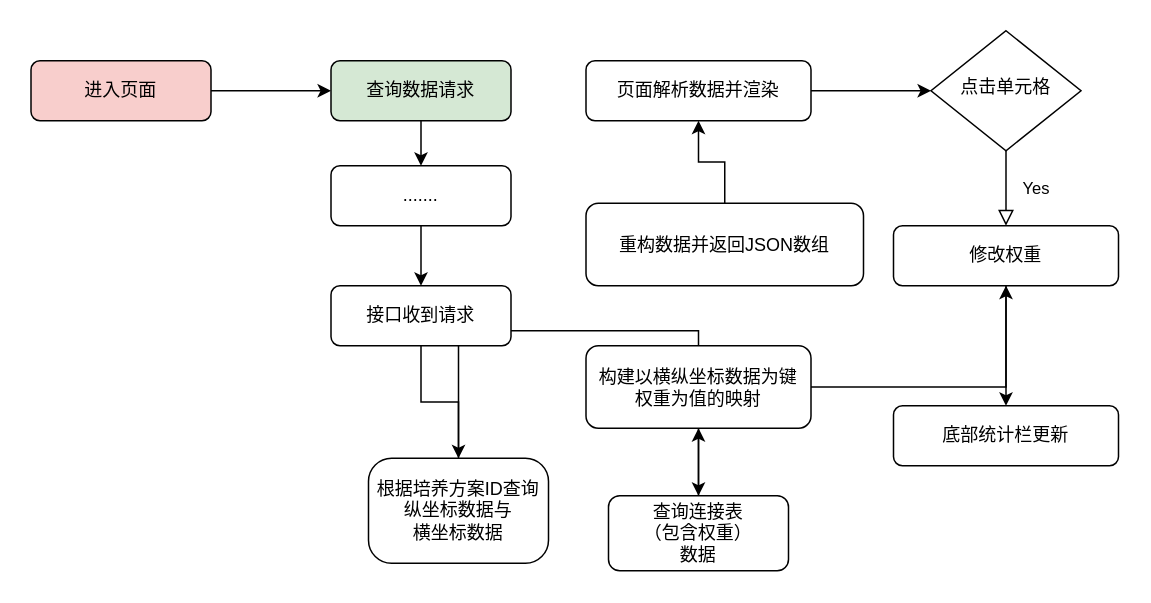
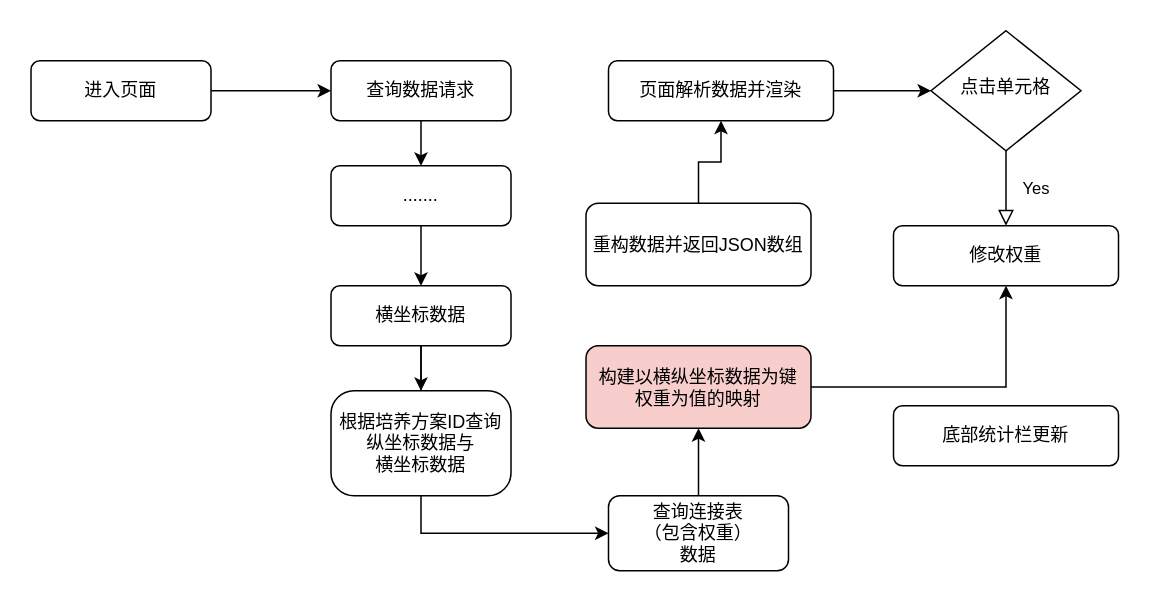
  <mxCell id="0" />
  <mxCell id="1" parent="0" />
  <mxCell id="2" value="" style="edgeStyle=orthogonalEdgeStyle;rounded=0;orthogonalLoop=1;jettySize=auto;html=1;" edge="1" parent="1" source="3" target="5"><mxGeometry relative="1" as="geometry" /></mxCell>
- <mxCell id="3" value="进入页面" style="rounded=1;whiteSpace=wrap;html=1;fontSize=12;glass=0;strokeWidth=1;shadow=0;fillColor=#f8cecc;" parent="1" vertex="1"><mxGeometry x="20" y="40" width="120" height="40" as="geometry" /></mxCell>
+ <mxCell id="3" value="进入页面" style="rounded=1;whiteSpace=wrap;html=1;fontSize=12;glass=0;strokeWidth=1;shadow=0;" parent="1" vertex="1"><mxGeometry x="20" y="40" width="120" height="40" as="geometry" /></mxCell>
  <mxCell id="4" value="" style="edgeStyle=orthogonalEdgeStyle;rounded=0;orthogonalLoop=1;jettySize=auto;html=1;" edge="1" parent="1" source="5" target="7"><mxGeometry relative="1" as="geometry" /></mxCell>
- <mxCell id="5" value="查询数据请求" style="rounded=1;whiteSpace=wrap;html=1;fontSize=12;glass=0;strokeWidth=1;shadow=0;fillColor=#d5e8d4;" vertex="1" parent="1"><mxGeometry x="220" y="40" width="120" height="40" as="geometry" /></mxCell>
+ <mxCell id="5" value="查询数据请求" style="rounded=1;whiteSpace=wrap;html=1;fontSize=12;glass=0;strokeWidth=1;shadow=0;" vertex="1" parent="1"><mxGeometry x="220" y="40" width="120" height="40" as="geometry" /></mxCell>
  <mxCell id="6" value="" style="edgeStyle=orthogonalEdgeStyle;rounded=0;orthogonalLoop=1;jettySize=auto;html=1;" edge="1" parent="1" source="7" target="10"><mxGeometry relative="1" as="geometry" /></mxCell>
  <mxCell id="7" value="......." style="rounded=1;whiteSpace=wrap;html=1;fontSize=12;glass=0;strokeWidth=1;shadow=0;" vertex="1" parent="1"><mxGeometry x="220" y="110" width="120" height="40" as="geometry" /></mxCell>
  <mxCell id="8" value="" style="edgeStyle=orthogonalEdgeStyle;rounded=0;orthogonalLoop=1;jettySize=auto;html=1;" edge="1" parent="1" source="10" target="11"><mxGeometry relative="1" as="geometry" /></mxCell>
  <mxCell id="9" value="" style="edgeStyle=orthogonalEdgeStyle;rounded=0;orthogonalLoop=1;jettySize=auto;html=1;exitX=0.5;exitY=1;exitDx=0;exitDy=0;" edge="1" parent="1" source="11" target="13"><mxGeometry relative="1" as="geometry"><mxPoint x="420" y="270" as="sourcePoint" /><Array as="points"><mxPoint x="280" y="220" /><mxPoint x="280" y="220" /></Array></mxGeometry></mxCell>
- <mxCell id="10" value="接口收到请求" style="rounded=1;whiteSpace=wrap;html=1;fontSize=12;glass=0;strokeWidth=1;shadow=0;" vertex="1" parent="1"><mxGeometry x="220" y="190" width="120" height="40" as="geometry" /></mxCell>
- <mxCell id="11" value="根据培养方案ID查询&lt;br&gt;纵坐标数据与&lt;br&gt;横坐标数据" style="rounded=1;whiteSpace=wrap;html=1;fontSize=12;glass=0;strokeWidth=1;shadow=0;arcSize=22;" vertex="1" parent="1"><mxGeometry x="245" y="305" width="120" height="70" as="geometry" /></mxCell>
+ <mxCell id="10" value="横坐标数据" style="rounded=1;whiteSpace=wrap;html=1;fontSize=12;glass=0;strokeWidth=1;shadow=0;" vertex="1" parent="1"><mxGeometry x="220" y="190" width="120" height="40" as="geometry" /></mxCell>
+ <mxCell id="11" value="根据培养方案ID查询&lt;br&gt;纵坐标数据与&lt;br&gt;横坐标数据" style="rounded=1;whiteSpace=wrap;html=1;fontSize=12;glass=0;strokeWidth=1;shadow=0;arcSize=22;" vertex="1" parent="1"><mxGeometry x="220" y="260" width="120" height="70" as="geometry" /></mxCell>
  <mxCell id="12" value="" style="edgeStyle=orthogonalEdgeStyle;rounded=0;orthogonalLoop=1;jettySize=auto;html=1;" edge="1" parent="1" source="13" target="15"><mxGeometry relative="1" as="geometry" /></mxCell>
  <mxCell id="13" value="查询连接表&lt;br&gt;（包含权重）&lt;br&gt;数据" style="rounded=1;whiteSpace=wrap;html=1;fontSize=12;glass=0;strokeWidth=1;shadow=0;" vertex="1" parent="1"><mxGeometry x="405" y="330" width="120" height="50" as="geometry" /></mxCell>
  <mxCell id="14" value="" style="edgeStyle=orthogonalEdgeStyle;rounded=0;orthogonalLoop=1;jettySize=auto;html=1;" edge="1" parent="1" source="15" target="23"><mxGeometry relative="1" as="geometry" /></mxCell>
- <mxCell id="15" value="构建以横纵坐标数据为键&lt;br&gt;权重为值的映射" style="rounded=1;whiteSpace=wrap;html=1;fontSize=12;glass=0;strokeWidth=1;shadow=0;" vertex="1" parent="1"><mxGeometry x="390" y="230" width="150" height="55" as="geometry" /></mxCell>
+ <mxCell id="15" value="构建以横纵坐标数据为键&lt;br&gt;权重为值的映射" style="rounded=1;whiteSpace=wrap;html=1;fontSize=12;glass=0;strokeWidth=1;shadow=0;fillColor=#f8cecc;" vertex="1" parent="1"><mxGeometry x="390" y="230" width="150" height="55" as="geometry" /></mxCell>
  <mxCell id="16" value="" style="edgeStyle=orthogonalEdgeStyle;rounded=0;orthogonalLoop=1;jettySize=auto;html=1;" edge="1" parent="1" source="17" target="19"><mxGeometry relative="1" as="geometry" /></mxCell>
- <mxCell id="17" value="重构数据并返回JSON数组" style="rounded=1;whiteSpace=wrap;html=1;fontSize=12;glass=0;strokeWidth=1;shadow=0;" vertex="1" parent="1"><mxGeometry x="390" y="135" width="185" height="55" as="geometry" /></mxCell>
+ <mxCell id="17" value="重构数据并返回JSON数组" style="rounded=1;whiteSpace=wrap;html=1;fontSize=12;glass=0;strokeWidth=1;shadow=0;" vertex="1" parent="1"><mxGeometry x="390" y="135" width="150" height="55" as="geometry" /></mxCell>
  <mxCell id="18" value="" style="edgeStyle=orthogonalEdgeStyle;rounded=0;orthogonalLoop=1;jettySize=auto;html=1;" edge="1" parent="1" source="19"><mxGeometry relative="1" as="geometry"><mxPoint x="620" y="60" as="targetPoint" /></mxGeometry></mxCell>
- <mxCell id="19" value="页面解析数据并渲染" style="rounded=1;whiteSpace=wrap;html=1;fontSize=12;glass=0;strokeWidth=1;shadow=0;" vertex="1" parent="1"><mxGeometry x="390" y="40" width="150" height="40" as="geometry" /></mxCell>
+ <mxCell id="19" value="页面解析数据并渲染" style="rounded=1;whiteSpace=wrap;html=1;fontSize=12;glass=0;strokeWidth=1;shadow=0;" vertex="1" parent="1"><mxGeometry x="405" y="40" width="150" height="40" as="geometry" /></mxCell>
  <mxCell id="20" value="点击单元格" style="rhombus;whiteSpace=wrap;html=1;shadow=0;fontFamily=Helvetica;fontSize=12;align=center;strokeWidth=1;spacing=6;spacingTop=-4;" vertex="1" parent="1"><mxGeometry x="620" y="20" width="100" height="80" as="geometry" /></mxCell>
  <mxCell id="21" value="Yes" style="rounded=0;html=1;jettySize=auto;orthogonalLoop=1;fontSize=11;endArrow=block;endFill=0;endSize=8;strokeWidth=1;shadow=0;labelBackgroundColor=none;edgeStyle=orthogonalEdgeStyle;exitX=0.5;exitY=1;exitDx=0;exitDy=0;entryX=0.5;entryY=0;entryDx=0;entryDy=0;" edge="1" parent="1" source="20" target="23"><mxGeometry y="20" relative="1" as="geometry"><mxPoint as="offset" /><mxPoint x="-20" y="430" as="sourcePoint" /><mxPoint x="670" y="180" as="targetPoint" /></mxGeometry></mxCell>
- <mxCell id="22" value="" style="edgeStyle=orthogonalEdgeStyle;rounded=0;orthogonalLoop=1;jettySize=auto;html=1;" edge="1" parent="1" source="23" target="24"><mxGeometry relative="1" as="geometry" /></mxCell>
  <mxCell id="23" value="修改权重" style="rounded=1;whiteSpace=wrap;html=1;fontSize=12;glass=0;strokeWidth=1;shadow=0;" vertex="1" parent="1"><mxGeometry x="595" y="150" width="150" height="40" as="geometry" /></mxCell>
  <mxCell id="24" value="底部统计栏更新" style="rounded=1;whiteSpace=wrap;html=1;fontSize=12;glass=0;strokeWidth=1;shadow=0;" vertex="1" parent="1"><mxGeometry x="595" y="270" width="150" height="40" as="geometry" /></mxCell>
